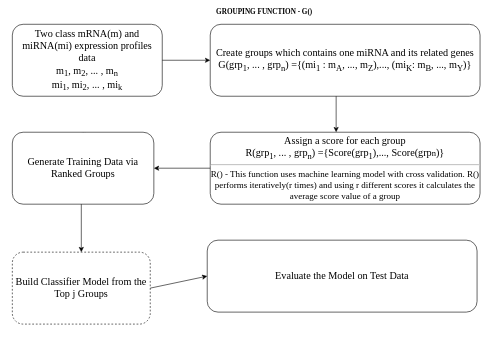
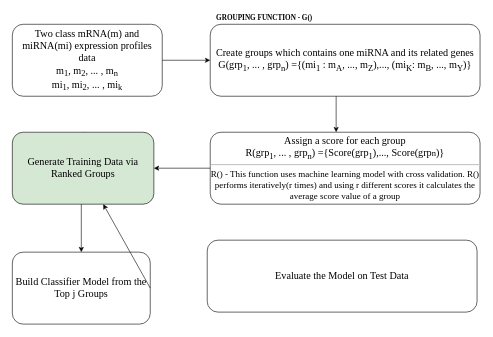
  <mxCell id="0" />
  <mxCell id="1" parent="0" />
  <mxCell id="2" value="&lt;font face=&quot;Times&quot; style=&quot;font-size: 17px&quot;&gt;Create groups which contains one miRNA and its related genes&lt;br&gt;G(grp&lt;sub&gt;1&lt;/sub&gt;, ... , grp&lt;sub&gt;n&lt;/sub&gt;) ={(mi&lt;sub&gt;1&lt;/sub&gt; : m&lt;sub&gt;A&lt;/sub&gt;, ..., m&lt;sub&gt;Z&lt;/sub&gt;),..., (mi&lt;sub&gt;K&lt;/sub&gt;: m&lt;sub&gt;B&lt;/sub&gt;, ..., m&lt;sub&gt;Y&lt;/sub&gt;)}&lt;/font&gt;" style="rounded=1;whiteSpace=wrap;html=1;" vertex="1" parent="1"><mxGeometry x="350" y="40" width="450" height="120" as="geometry" /></mxCell>
- <mxCell id="3" value="&lt;b&gt;&lt;font face=&quot;Times&quot;&gt;GROUPING FUNCTION - G()&lt;/font&gt;&lt;/b&gt;" style="text;html=1;strokeColor=none;fillColor=none;align=center;verticalAlign=middle;whiteSpace=wrap;rounded=0;" vertex="1" parent="1"><mxGeometry x="350" y="10" width="181" height="20" as="geometry" /></mxCell>
+ <mxCell id="3" value="&lt;b&gt;&lt;font face=&quot;Times&quot;&gt;GROUPING FUNCTION - G()&lt;/font&gt;&lt;/b&gt;" style="text;html=1;strokeColor=none;fillColor=none;align=center;verticalAlign=middle;whiteSpace=wrap;rounded=0;" vertex="1" parent="1"><mxGeometry x="350" width="181" height="20" as="geometry" y="20" /></mxCell>
  <mxCell id="4" value="&lt;div&gt;&lt;span style=&quot;font-size: 17px&quot;&gt;&lt;font face=&quot;Times&quot;&gt;Two class mRNA(m) and miRNA(mi) expression profiles data&lt;/font&gt;&lt;/span&gt;&lt;/div&gt;&lt;font face=&quot;Times&quot;&gt;&lt;div&gt;&lt;span style=&quot;font-size: 17px&quot;&gt;m&lt;/span&gt;&lt;sub&gt;&lt;font style=&quot;font-size: 14px&quot;&gt;1&lt;/font&gt;&lt;/sub&gt;&lt;span style=&quot;font-size: 17px&quot;&gt;, m&lt;/span&gt;&lt;sub&gt;&lt;font style=&quot;font-size: 14px&quot;&gt;2&lt;/font&gt;&lt;/sub&gt;&lt;span style=&quot;font-size: 17px&quot;&gt;, ... , m&lt;/span&gt;&lt;sub&gt;&lt;font style=&quot;font-size: 14px&quot;&gt;n&lt;/font&gt;&lt;/sub&gt;&lt;/div&gt;&lt;span style=&quot;font-size: 17px&quot;&gt;&lt;div&gt;&lt;span&gt;mi&lt;/span&gt;&lt;sub&gt;1&lt;/sub&gt;&lt;span&gt;, mi&lt;/span&gt;&lt;sub&gt;2&lt;/sub&gt;&lt;span&gt;, ... , mi&lt;/span&gt;&lt;sub&gt;k&lt;/sub&gt;&lt;/div&gt;&lt;/span&gt;&lt;/font&gt;" style="rounded=1;whiteSpace=wrap;html=1;align=center;" vertex="1" parent="1"><mxGeometry x="20" y="40" width="250" height="120" as="geometry" /></mxCell>
  <mxCell id="5" value="&lt;font face=&quot;Times&quot; style=&quot;font-size: 17px&quot;&gt;Assign a score for each group&lt;br&gt;R(grp&lt;sub&gt;1&lt;/sub&gt;, ... , grp&lt;sub&gt;n&lt;/sub&gt;) ={Score(grp&lt;sub&gt;1&lt;/sub&gt;),..., Score(grp&lt;/font&gt;&lt;font face=&quot;Times&quot; style=&quot;font-size: 14.167px&quot;&gt;n&lt;/font&gt;&lt;font face=&quot;Times&quot;&gt;&lt;span style=&quot;font-size: 17px&quot;&gt;)&lt;/span&gt;&lt;font style=&quot;font-size: 17px&quot;&gt;}&lt;br&gt;&lt;/font&gt;&lt;/font&gt;&lt;hr&gt;&lt;font face=&quot;Times&quot; style=&quot;font-size: 15px&quot;&gt;&lt;div&gt;&lt;font face=&quot;Times&quot; style=&quot;font-size: 15px&quot;&gt;&lt;font style=&quot;font-size: 15px&quot;&gt;R() - This function uses machine learning model with cross validation. R() performs iteratively(r times) and using&amp;nbsp;&lt;/font&gt;&lt;/font&gt;r different scores it&lt;font face=&quot;Times&quot; style=&quot;font-size: 15px&quot;&gt;&lt;font style=&quot;font-size: 15px&quot;&gt;&amp;nbsp;calculates the average score value of a group&lt;/font&gt;&lt;/font&gt;&lt;/div&gt;&lt;/font&gt;" style="rounded=1;whiteSpace=wrap;html=1;" vertex="1" parent="1"><mxGeometry x="350" y="220" width="450" height="120" as="geometry" /></mxCell>
  <mxCell id="6" style="edgeStyle=orthogonalEdgeStyle;rounded=0;orthogonalLoop=1;jettySize=auto;html=1;exitX=0.5;exitY=0;exitDx=0;exitDy=0;" edge="1" parent="1" source="7"><mxGeometry relative="1" as="geometry"><mxPoint x="138.529" y="229.471" as="targetPoint" /></mxGeometry></mxCell>
- <mxCell id="7" value="&lt;div&gt;&lt;font face=&quot;times&quot;&gt;&lt;span style=&quot;font-size: 17px&quot;&gt;Generate Training Data via Ranked Groups&lt;/span&gt;&lt;/font&gt;&lt;/div&gt;" style="rounded=1;whiteSpace=wrap;html=1;align=center;" vertex="1" parent="1"><mxGeometry x="20" y="220" width="236" height="120" as="geometry" /></mxCell>
- <mxCell id="8" value="&lt;div&gt;&lt;font face=&quot;times&quot;&gt;&lt;span style=&quot;font-size: 17px&quot;&gt;Build Classifier Model from the Top j Groups&lt;/span&gt;&lt;/font&gt;&lt;/div&gt;" style="rounded=1;whiteSpace=wrap;html=1;align=center;dashed=1;" vertex="1" parent="1"><mxGeometry x="20" y="420" width="230" height="120" as="geometry" /></mxCell>
+ <mxCell id="7" value="&lt;div&gt;&lt;font face=&quot;times&quot;&gt;&lt;span style=&quot;font-size: 17px&quot;&gt;Generate Training Data via Ranked Groups&lt;/span&gt;&lt;/font&gt;&lt;/div&gt;" style="rounded=1;whiteSpace=wrap;html=1;align=center;fillColor=#d5e8d4;" vertex="1" parent="1"><mxGeometry x="20" y="220" width="236" height="120" as="geometry" /></mxCell>
+ <mxCell id="8" value="&lt;div&gt;&lt;font face=&quot;times&quot;&gt;&lt;span style=&quot;font-size: 17px&quot;&gt;Build Classifier Model from the Top j Groups&lt;/span&gt;&lt;/font&gt;&lt;/div&gt;" style="rounded=1;whiteSpace=wrap;html=1;align=center;" vertex="1" parent="1"><mxGeometry x="20" y="420" width="230" height="120" as="geometry" /></mxCell>
  <mxCell id="9" value="&lt;div&gt;&lt;font face=&quot;times&quot;&gt;&lt;span style=&quot;font-size: 17px&quot;&gt;Evaluate the Model on Test Data&lt;/span&gt;&lt;/font&gt;&lt;/div&gt;" style="rounded=1;whiteSpace=wrap;html=1;align=center;" vertex="1" parent="1"><mxGeometry x="345" y="400" width="450" height="120" as="geometry" /></mxCell>
  <mxCell id="10" value="" style="endArrow=classic;html=1;exitX=1;exitY=0.5;exitDx=0;exitDy=0;" edge="1" parent="1" source="4" target="2"><mxGeometry width="50" height="50" relative="1" as="geometry"><mxPoint x="370" y="270" as="sourcePoint" /><mxPoint x="420" y="220" as="targetPoint" /></mxGeometry></mxCell>
  <mxCell id="11" value="" style="endArrow=classic;html=1;exitX=0.5;exitY=1;exitDx=0;exitDy=0;" edge="1" parent="1"><mxGeometry width="50" height="50" relative="1" as="geometry"><mxPoint x="560" y="160" as="sourcePoint" /><mxPoint x="560" y="220" as="targetPoint" /></mxGeometry></mxCell>
  <mxCell id="12" value="" style="endArrow=classic;html=1;entryX=0.5;entryY=0;entryDx=0;entryDy=0;" edge="1" parent="1" target="8"><mxGeometry width="50" height="50" relative="1" as="geometry"><mxPoint x="135" y="340" as="sourcePoint" /><mxPoint x="149.5" y="385" as="targetPoint" /></mxGeometry></mxCell>
  <mxCell id="13" value="" style="endArrow=classic;html=1;exitX=0;exitY=0.5;exitDx=0;exitDy=0;entryX=1;entryY=0.5;entryDx=0;entryDy=0;" edge="1" parent="1" source="5" target="7"><mxGeometry width="50" height="50" relative="1" as="geometry"><mxPoint x="360" y="340" as="sourcePoint" /><mxPoint x="410" y="290" as="targetPoint" /></mxGeometry></mxCell>
- <mxCell id="14" value="" style="endArrow=classic;html=1;exitX=1;exitY=0.5;exitDx=0;exitDy=0;entryX=0;entryY=0.5;entryDx=0;entryDy=0;" edge="1" parent="1" source="8" target="9"><mxGeometry width="50" height="50" relative="1" as="geometry"><mxPoint x="360" y="340" as="sourcePoint" /><mxPoint x="410" y="290" as="targetPoint" /></mxGeometry></mxCell>
+ <mxCell id="14" value="" style="endArrow=classic;html=1;exitX=1;exitY=0.5;exitDx=0;exitDy=0;" edge="1" parent="1" source="8" target="7"><mxGeometry width="50" height="50" relative="1" as="geometry"><mxPoint x="360" y="340" as="sourcePoint" /><mxPoint x="410" y="290" as="targetPoint" /></mxGeometry></mxCell>
